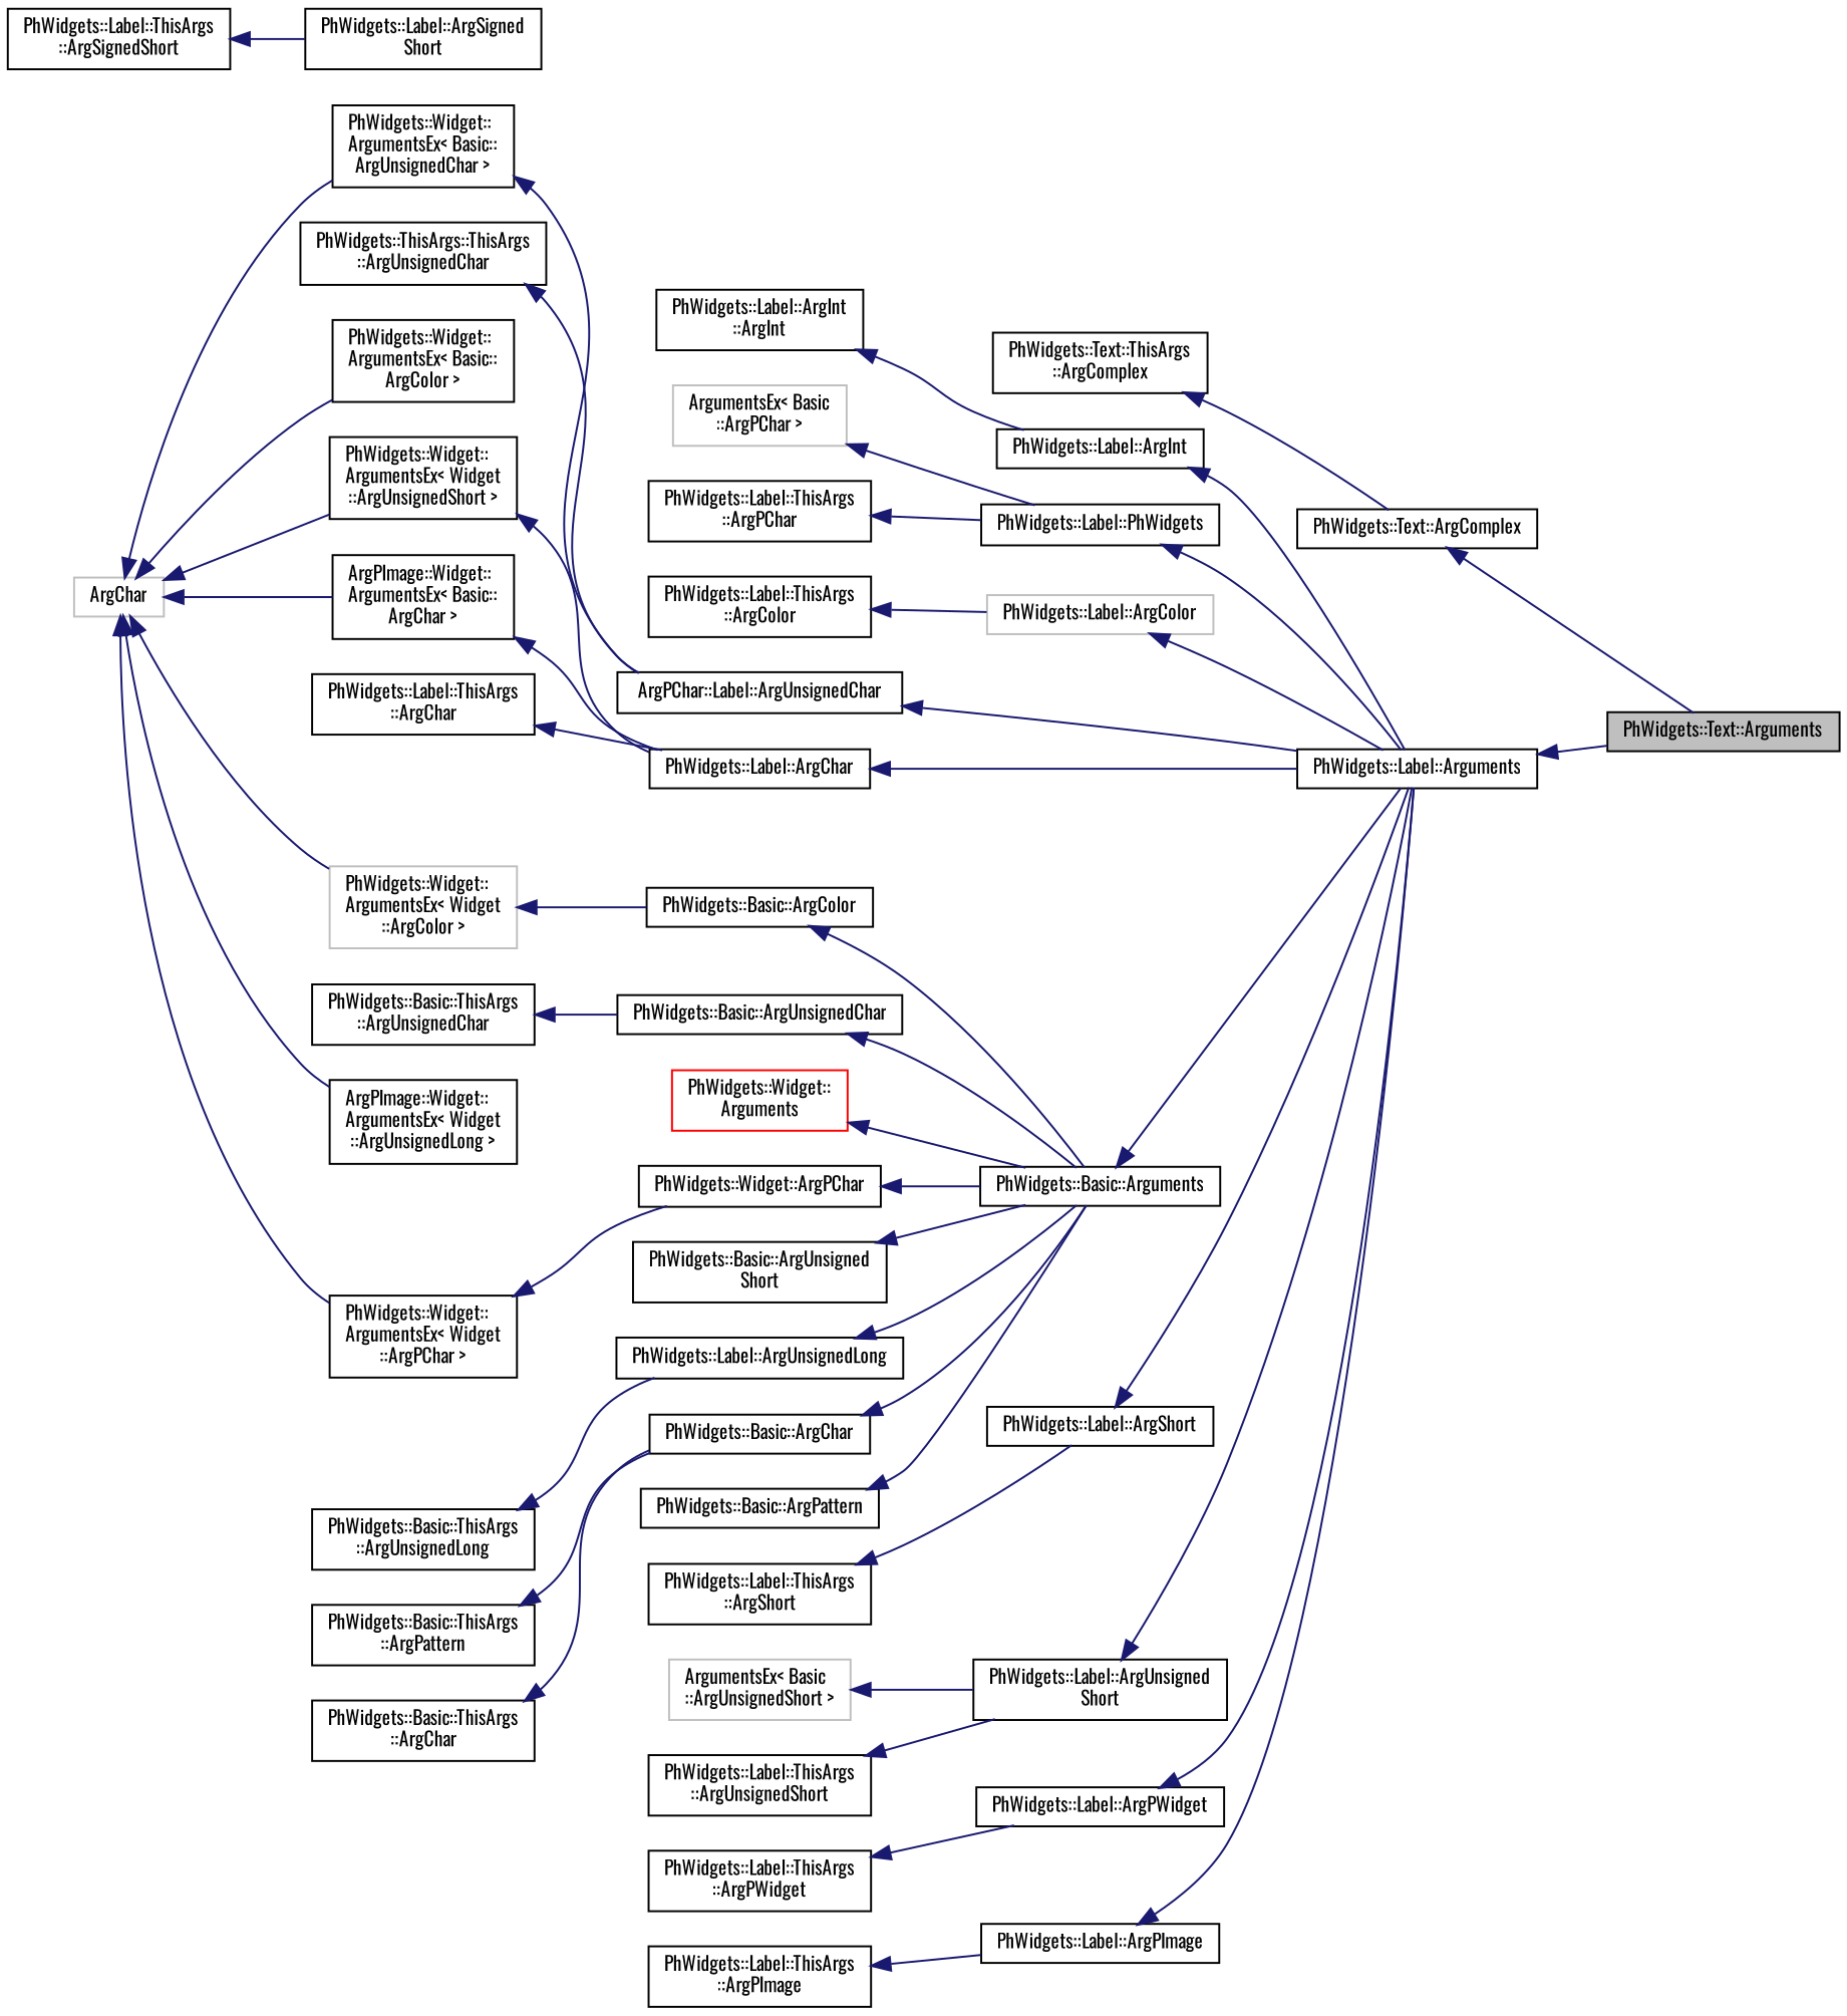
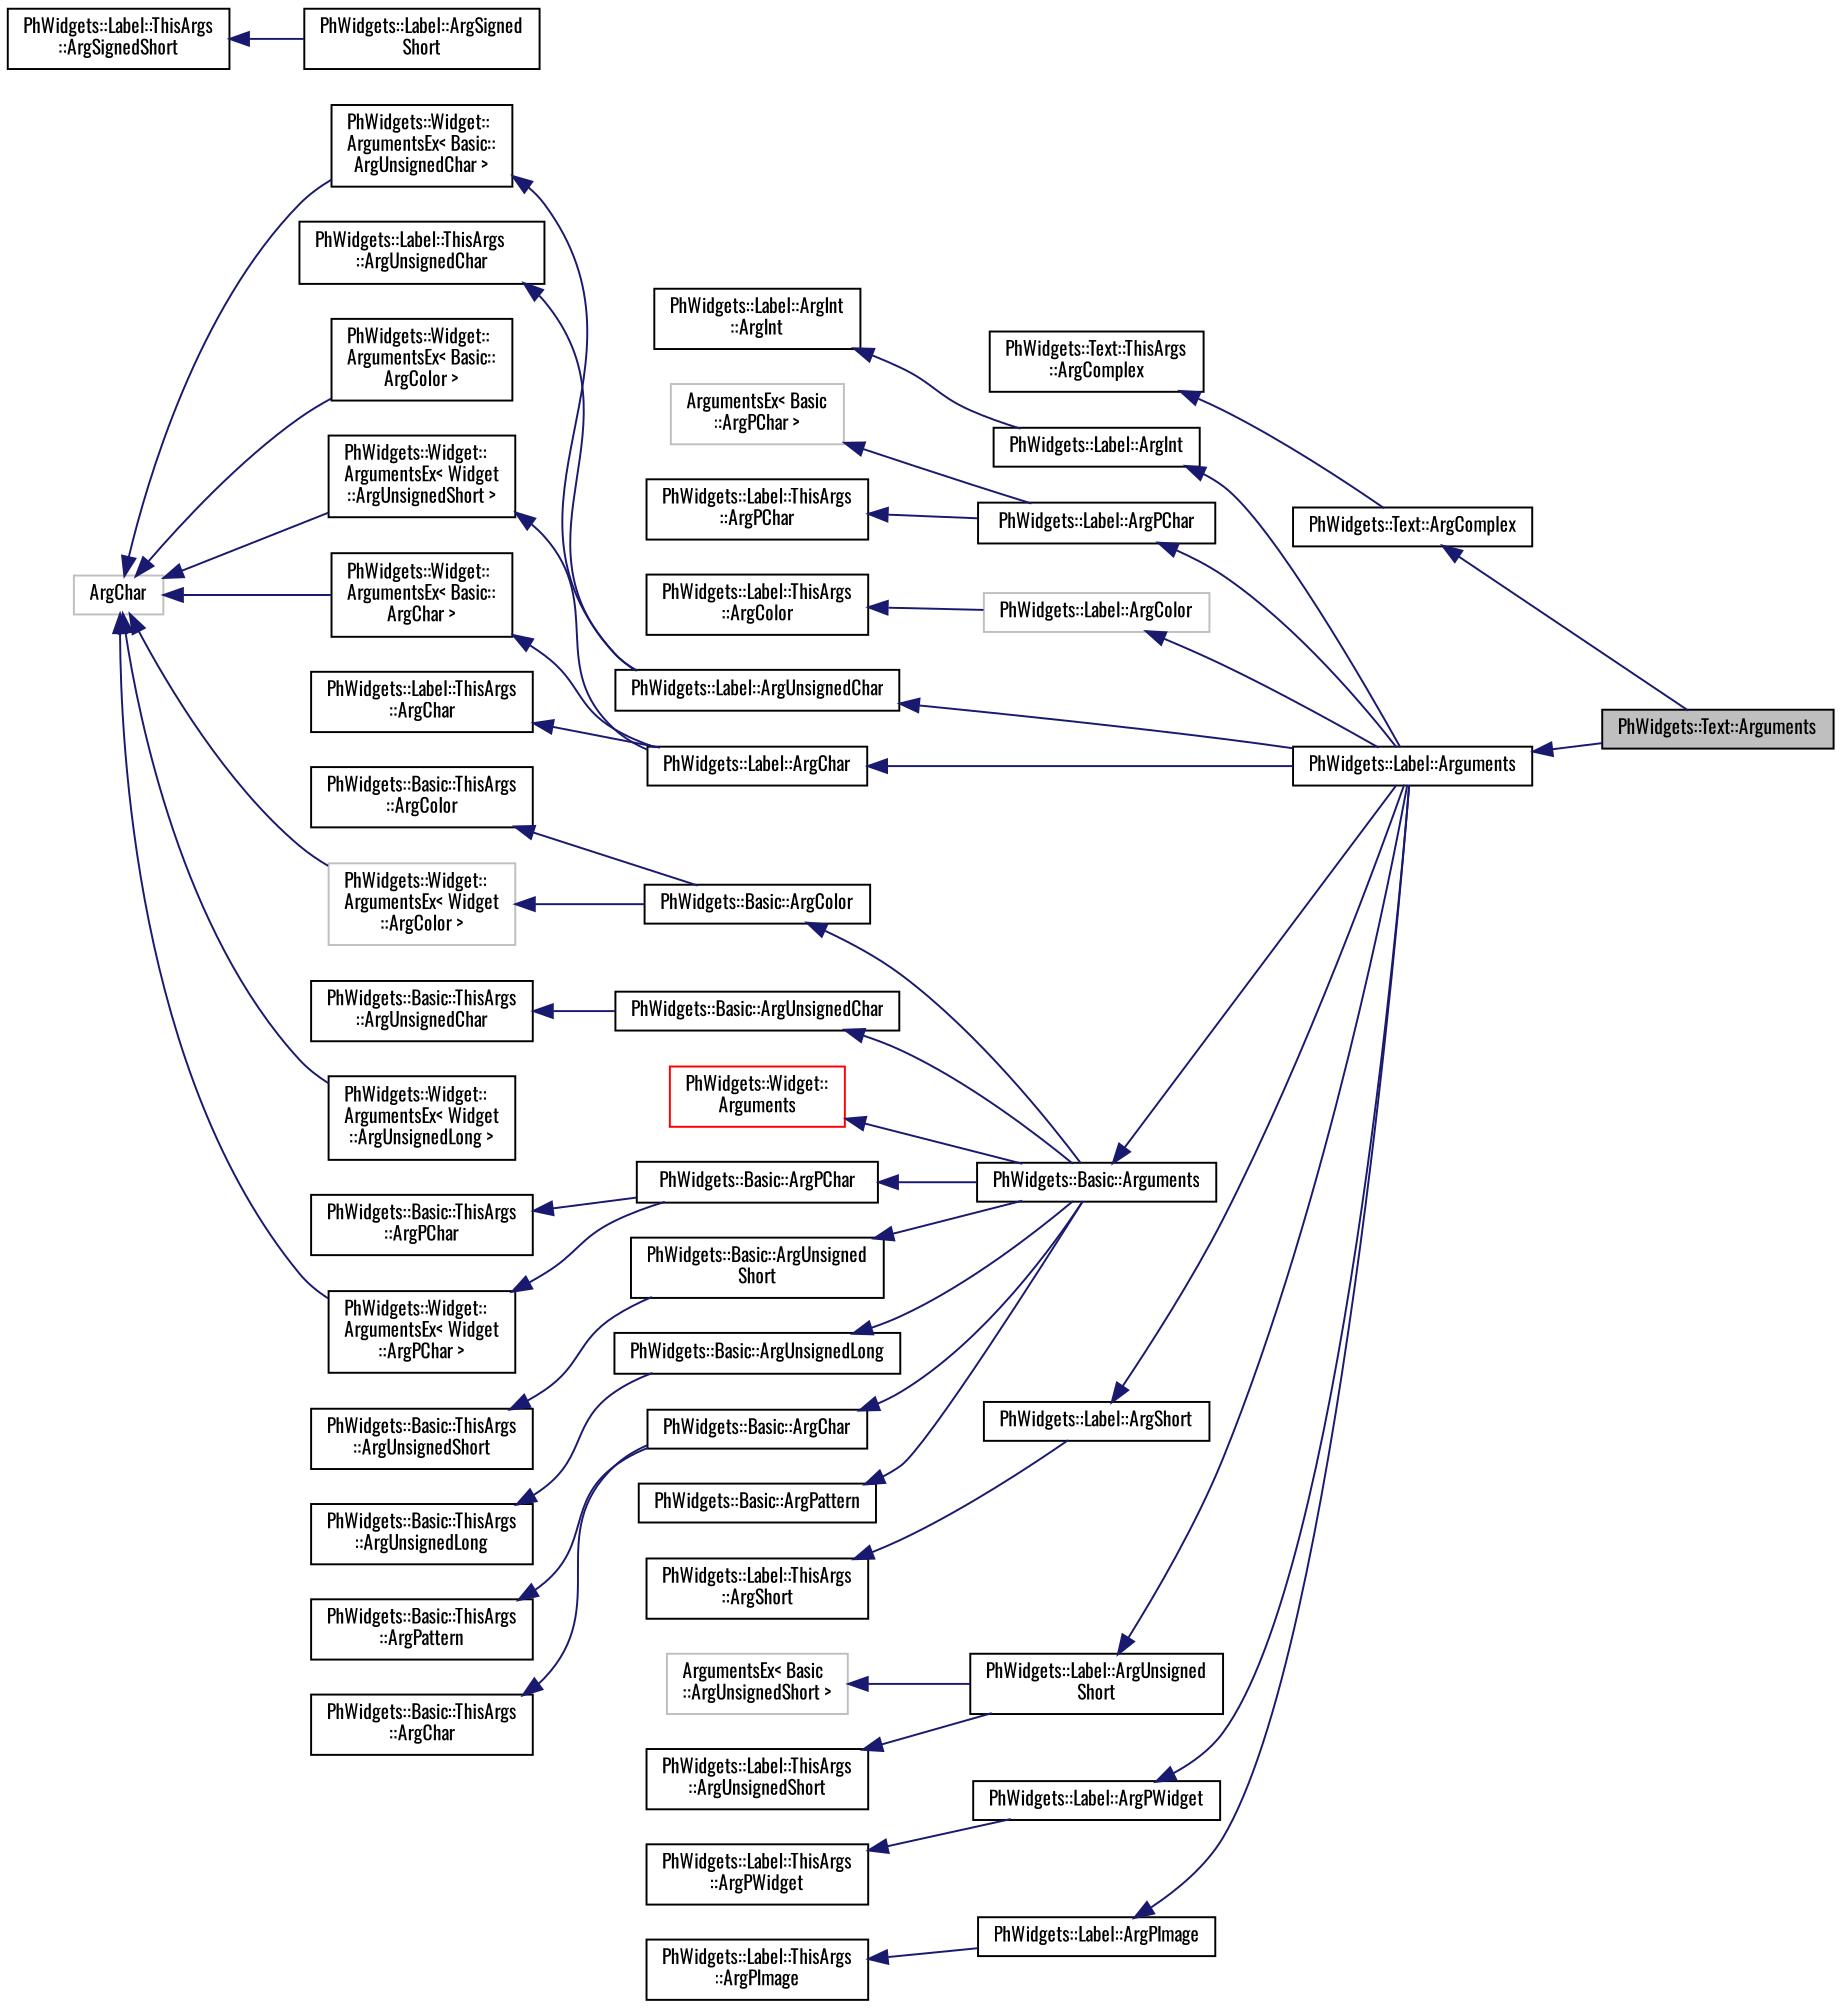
  digraph {
    fontname=Oswald
    rankdir=LR
    node [color=black fillcolor=white fontname=Oswald fontsize=10 shape=record style=filled]
    edge [color=midnightblue dir=back fontname=Oswald fontsize=10 labelfontname=Helvetica labelfontsize=10 style=solid]
    n1 [fillcolor=grey75 fontcolor=black height=0.2 label="PhWidgets::Text::Arguments" width=0.4]
    n2 [height=0.2 label="PhWidgets::Text::ArgComplex" width=0.4]
    n3 [height=0.2 label="PhWidgets::Text::ThisArgs\l::ArgComplex" width=0.4]
    n4 [height=0.2 label="PhWidgets::Label::Arguments" width=0.4]
-   n5 [height=0.2 label="PhWidgets::Label::PhWidgets" width=0.4]
+   n5 [height=0.2 label="PhWidgets::Label::ArgPChar" width=0.4]
    n6 [color=grey75 height=0.2 label="ArgumentsEx\< Basic\l::ArgPChar \>" width=0.4]
    n7 [height=0.2 label="PhWidgets::Label::ThisArgs\l::ArgPChar" width=0.4]
    n8 [color=grey75 height=0.2 label="PhWidgets::Label::ArgColor" width=0.4]
    n9 [height=0.2 label="PhWidgets::Widget::\lArgumentsEx\< Basic::\lArgColor \>" width=0.4]
    n10 [color=grey75 height=0.2 label=ArgChar width=0.4]
    n11 [height=0.2 label="PhWidgets::Widget::\lArgumentsEx\< Basic::\lArgUnsignedChar \>" width=0.4]
-   n12 [height=0.2 label="ArgPImage::Widget::\lArgumentsEx\< Basic::\lArgChar \>" width=0.4]
+   n12 [height=0.2 label="PhWidgets::Widget::\lArgumentsEx\< Basic::\lArgChar \>" width=0.4]
    n13 [height=0.2 label="PhWidgets::Widget::\lArgumentsEx\< Widget\l::ArgUnsignedShort \>" width=0.4]
-   n14 [height=0.2 label="ArgPImage::Widget::\lArgumentsEx\< Widget\l::ArgUnsignedLong \>" width=0.4]
+   n14 [height=0.2 label="PhWidgets::Widget::\lArgumentsEx\< Widget\l::ArgUnsignedLong \>" width=0.4]
    n15 [color=grey75 height=0.2 label="PhWidgets::Widget::\lArgumentsEx\< Widget\l::ArgColor \>" width=0.4]
    n16 [height=0.2 label="PhWidgets::Widget::\lArgumentsEx\< Widget\l::ArgPChar \>" width=0.4]
-   n17 [height=0.2 label="ArgPChar::Label::ArgUnsignedChar" width=0.4]
+   n17 [height=0.2 label="PhWidgets::Label::ArgUnsignedChar" width=0.4]
    n18 [height=0.2 label="PhWidgets::Label::ArgChar" width=0.4]
    n19 [height=0.2 label="PhWidgets::Basic::ArgColor" width=0.4]
-   n20 [height=0.2 label="PhWidgets::Widget::ArgPChar" width=0.4]
+   n20 [height=0.2 label="PhWidgets::Basic::ArgPChar" width=0.4]
    n21 [height=0.2 label="PhWidgets::Label::ThisArgs\l::ArgColor" width=0.4]
    n22 [height=0.2 label="PhWidgets::Label::ArgShort" width=0.4]
    n23 [height=0.2 label="PhWidgets::Label::ThisArgs\l::ArgShort" width=0.4]
    n24 [height=0.2 label="PhWidgets::Label::ArgUnsigned\lShort" width=0.4]
    n25 [color=grey75 height=0.2 label="ArgumentsEx\< Basic\l::ArgUnsignedShort \>" width=0.4]
    n26 [height=0.2 label="PhWidgets::Label::ThisArgs\l::ArgUnsignedShort" width=0.4]
    n27 [height=0.2 label="PhWidgets::Label::ArgSigned\lShort" width=0.4]
    n28 [height=0.2 label="PhWidgets::Label::ThisArgs\l::ArgSignedShort" width=0.4]
-   n29 [height=0.2 label="PhWidgets::ThisArgs::ThisArgs\l::ArgUnsignedChar" width=0.4]
+   n29 [height=0.2 label="PhWidgets::Label::ThisArgs\l::ArgUnsignedChar" width=0.4]
    n30 [height=0.2 label="PhWidgets::Label::ArgPWidget" width=0.4]
    n31 [height=0.2 label="PhWidgets::Label::ThisArgs\l::ArgPWidget" width=0.4]
    n32 [height=0.2 label="PhWidgets::Label::ThisArgs\l::ArgChar" width=0.4]
    n33 [height=0.2 label="PhWidgets::Label::ArgPImage" width=0.4]
    n34 [height=0.2 label="PhWidgets::Label::ThisArgs\l::ArgPImage" width=0.4]
    n35 [height=0.2 label="PhWidgets::Label::ArgInt" width=0.4]
    n36 [height=0.2 label="PhWidgets::Label::ArgInt\l::ArgInt" width=0.4]
    n37 [height=0.2 label="PhWidgets::Basic::Arguments" width=0.4]
    n38 [height=0.2 label="PhWidgets::Basic::ArgUnsigned\lShort" width=0.4]
-   n40 [height=0.2 label="PhWidgets::Label::ArgUnsignedLong" width=0.4]
+   n39 [height=0.2 label="PhWidgets::Basic::ThisArgs\l::ArgUnsignedShort" width=0.4]
+   n40 [height=0.2 label="PhWidgets::Basic::ArgUnsignedLong" width=0.4]
    n41 [height=0.2 label="PhWidgets::Basic::ThisArgs\l::ArgUnsignedLong" width=0.4]
+   n42 [height=0.2 label="PhWidgets::Basic::ThisArgs\l::ArgColor" width=0.4]
    n43 [height=0.2 label="PhWidgets::Basic::ArgChar" width=0.4]
    n44 [height=0.2 label="PhWidgets::Basic::ThisArgs\l::ArgChar" width=0.4]
    n45 [height=0.2 label="PhWidgets::Basic::ArgPattern" width=0.4]
    n46 [height=0.2 label="PhWidgets::Basic::ThisArgs\l::ArgPattern" width=0.4]
    n47 [height=0.2 label="PhWidgets::Basic::ArgUnsignedChar" width=0.4]
    n48 [height=0.2 label="PhWidgets::Basic::ThisArgs\l::ArgUnsignedChar" width=0.4]
+   n49 [height=0.2 label="PhWidgets::Basic::ThisArgs\l::ArgPChar" width=0.4]
    n50 [color=red height=0.2 label="PhWidgets::Widget::\lArguments" width=0.4]
    n2 -> n1
    n3 -> n2
    n4 -> n1
    n5 -> n4
    n6 -> n5
    n7 -> n5
    n8 -> n4
    n10 -> n9
    n10 -> n11
    n10 -> n12
    n10 -> n13
    n10 -> n14
    n10 -> n15
    n10 -> n16
    n11 -> n17
    n12 -> n18
    n13 -> n18
    n15 -> n19
    n16 -> n20
    n17 -> n4
    n18 -> n4
    n19 -> n37
    n20 -> n37
    n21 -> n8
    n22 -> n4
    n23 -> n22
    n24 -> n4
    n25 -> n24
    n26 -> n24
    n28 -> n27
    n29 -> n17
    n30 -> n4
    n31 -> n30
    n32 -> n18
    n33 -> n4
    n34 -> n33
    n35 -> n4
    n36 -> n35
    n37 -> n4
    n38 -> n37
+   n39 -> n38
    n40 -> n37
    n41 -> n40
+   n42 -> n19
    n43 -> n37
    n44 -> n43
    n45 -> n37
    n46 -> n43
    n47 -> n37
    n48 -> n47
+   n49 -> n20
    n50 -> n37
  }
